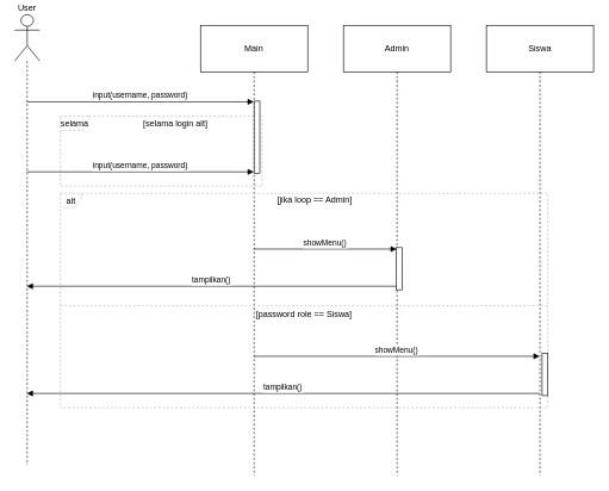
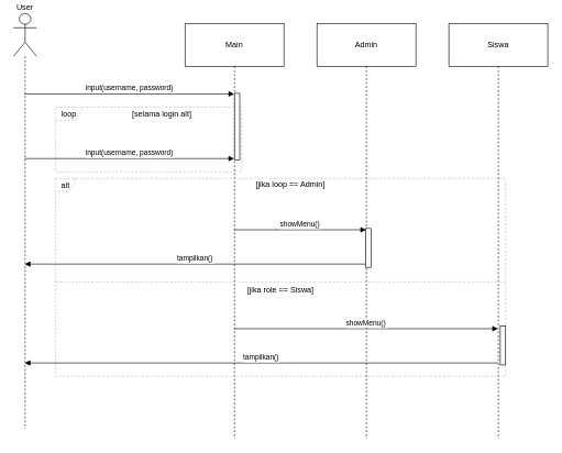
  <mxCell id="0" />
  <mxCell id="1" parent="0" />
  <mxCell id="2" value="User" style="shape=umlLifeline;perimeter=lifelinePerimeter;whiteSpace=wrap;container=1;dropTarget=0;collapsible=0;recursiveResize=0;outlineConnect=0;portConstraint=eastwest;newEdgeStyle={&quot;edgeStyle&quot;:&quot;elbowEdgeStyle&quot;,&quot;elbow&quot;:&quot;vertical&quot;,&quot;curved&quot;:0,&quot;rounded&quot;:0};participant=umlActor;verticalAlign=bottom;labelPosition=center;verticalLabelPosition=top;align=center;size=65;" vertex="1" parent="1"><mxGeometry x="20" y="20" width="35" height="630" as="geometry" /></mxCell>
  <mxCell id="3" value="Main" style="shape=umlLifeline;perimeter=lifelinePerimeter;whiteSpace=wrap;container=1;dropTarget=0;collapsible=0;recursiveResize=0;outlineConnect=0;portConstraint=eastwest;newEdgeStyle={&quot;edgeStyle&quot;:&quot;elbowEdgeStyle&quot;,&quot;elbow&quot;:&quot;vertical&quot;,&quot;curved&quot;:0,&quot;rounded&quot;:0};size=65;" vertex="1" parent="1"><mxGeometry x="280" y="35" width="150" height="630" as="geometry" /></mxCell>
  <mxCell id="4" value="Admin" style="shape=umlLifeline;perimeter=lifelinePerimeter;whiteSpace=wrap;container=1;dropTarget=0;collapsible=0;recursiveResize=0;outlineConnect=0;portConstraint=eastwest;newEdgeStyle={&quot;edgeStyle&quot;:&quot;elbowEdgeStyle&quot;,&quot;elbow&quot;:&quot;vertical&quot;,&quot;curved&quot;:0,&quot;rounded&quot;:0};size=65;" vertex="1" parent="1"><mxGeometry x="480" y="35" width="150" height="630" as="geometry" /></mxCell>
  <mxCell id="5" value="Siswa" style="shape=umlLifeline;perimeter=lifelinePerimeter;whiteSpace=wrap;container=1;dropTarget=0;collapsible=0;recursiveResize=0;outlineConnect=0;portConstraint=eastwest;newEdgeStyle={&quot;edgeStyle&quot;:&quot;elbowEdgeStyle&quot;,&quot;elbow&quot;:&quot;vertical&quot;,&quot;curved&quot;:0,&quot;rounded&quot;:0};size=65;" vertex="1" parent="1"><mxGeometry x="680" y="35" width="150" height="630" as="geometry" /></mxCell>
- <mxCell id="6" value="selama" style="shape=umlFrame;dashed=1;pointerEvents=0;dropTarget=0;strokeColor=#B3B3B3;height=20;width=40" vertex="1" parent="1"><mxGeometry x="84" y="162" width="282" height="98" as="geometry" /></mxCell>
+ <mxCell id="6" value="loop" style="shape=umlFrame;dashed=1;pointerEvents=0;dropTarget=0;strokeColor=#B3B3B3;height=20;width=40" vertex="1" parent="1"><mxGeometry x="84" y="162" width="282" height="98" as="geometry" /></mxCell>
  <mxCell id="7" value="[selama login alt]" style="text;strokeColor=none;fillColor=none;align=center;verticalAlign=middle;whiteSpace=wrap;" vertex="1" parent="6"><mxGeometry x="40" width="242" height="20" as="geometry" /></mxCell>
  <mxCell id="8" value="alt" style="shape=umlFrame;dashed=1;pointerEvents=0;dropTarget=0;strokeColor=#B3B3B3;height=20;width=30" vertex="1" parent="1"><mxGeometry x="84" y="270" width="682" height="300" as="geometry" /></mxCell>
  <mxCell id="9" value="[jika loop == Admin]" style="text;strokeColor=none;fillColor=none;align=center;verticalAlign=middle;whiteSpace=wrap;" vertex="1" parent="8"><mxGeometry x="30" width="652" height="20" as="geometry" /></mxCell>
- <mxCell id="10" value="[password role == Siswa]" style="shape=line;dashed=1;whiteSpace=wrap;verticalAlign=top;labelPosition=center;verticalLabelPosition=middle;align=center;strokeColor=#B3B3B3;" vertex="1" parent="8"><mxGeometry y="155" width="682" height="4" as="geometry" /></mxCell>
+ <mxCell id="10" value="[jika role == Siswa]" style="shape=line;dashed=1;whiteSpace=wrap;verticalAlign=top;labelPosition=center;verticalLabelPosition=middle;align=center;strokeColor=#B3B3B3;" vertex="1" parent="8"><mxGeometry y="155" width="682" height="4" as="geometry" /></mxCell>
  <mxCell id="11" value="input(username, password)" style="verticalAlign=bottom;edgeStyle=elbowEdgeStyle;elbow=vertical;curved=0;rounded=0;endArrow=block;" edge="1" parent="1" source="2" target="3"><mxGeometry relative="1" as="geometry"><Array as="points"><mxPoint x="234" y="142" /></Array></mxGeometry></mxCell>
  <mxCell id="12" value="input(username, password)" style="verticalAlign=bottom;edgeStyle=elbowEdgeStyle;elbow=vertical;curved=0;rounded=0;endArrow=block;" edge="1" parent="1" source="2" target="3"><mxGeometry relative="1" as="geometry"><Array as="points"><mxPoint x="234" y="240" /></Array></mxGeometry></mxCell>
  <mxCell id="13" value="showMenu()" style="verticalAlign=bottom;edgeStyle=elbowEdgeStyle;elbow=vertical;curved=0;rounded=0;endArrow=block;" edge="1" parent="1" source="3" target="4"><mxGeometry relative="1" as="geometry"><Array as="points"><mxPoint x="464" y="348" /></Array></mxGeometry></mxCell>
  <mxCell id="14" value="tampilkan()" style="verticalAlign=bottom;edgeStyle=elbowEdgeStyle;elbow=vertical;curved=0;rounded=0;endArrow=block;" edge="1" parent="1" source="4" target="2"><mxGeometry relative="1" as="geometry"><Array as="points"><mxPoint x="337" y="400" /></Array></mxGeometry></mxCell>
  <mxCell id="15" value="showMenu()" style="verticalAlign=bottom;edgeStyle=elbowEdgeStyle;elbow=vertical;curved=0;rounded=0;endArrow=block;" edge="1" parent="1" source="3" target="5"><mxGeometry relative="1" as="geometry"><Array as="points"><mxPoint x="564" y="498" /></Array></mxGeometry></mxCell>
  <mxCell id="16" value="tampilkan()" style="verticalAlign=bottom;edgeStyle=elbowEdgeStyle;elbow=vertical;curved=0;rounded=0;endArrow=block;" edge="1" parent="1" source="5" target="2"><mxGeometry relative="1" as="geometry"><Array as="points"><mxPoint x="437" y="550" /></Array></mxGeometry></mxCell>
  <mxCell id="17" value="" style="rounded=0;whiteSpace=wrap;html=1;" vertex="1" parent="1"><mxGeometry x="355" y="141" width="8" height="101" as="geometry" /></mxCell>
  <mxCell id="18" value="" style="rounded=0;whiteSpace=wrap;html=1;" vertex="1" parent="1"><mxGeometry x="554" y="346" width="8" height="59" as="geometry" /></mxCell>
  <mxCell id="19" value="" style="rounded=0;whiteSpace=wrap;html=1;" vertex="1" parent="1"><mxGeometry x="758" y="494" width="8" height="59" as="geometry" /></mxCell>
